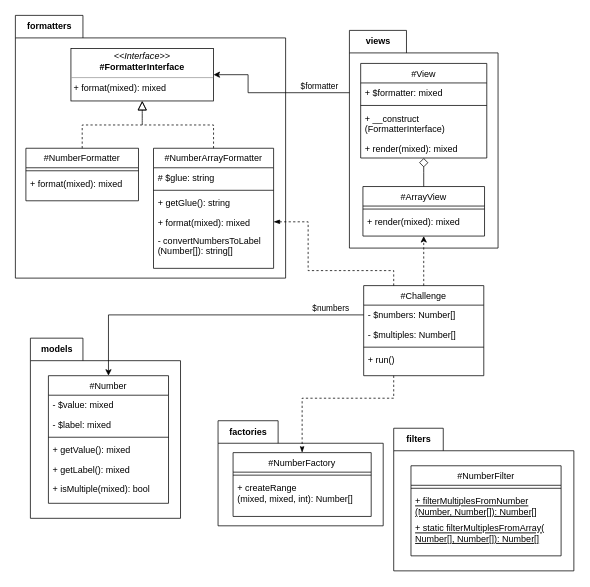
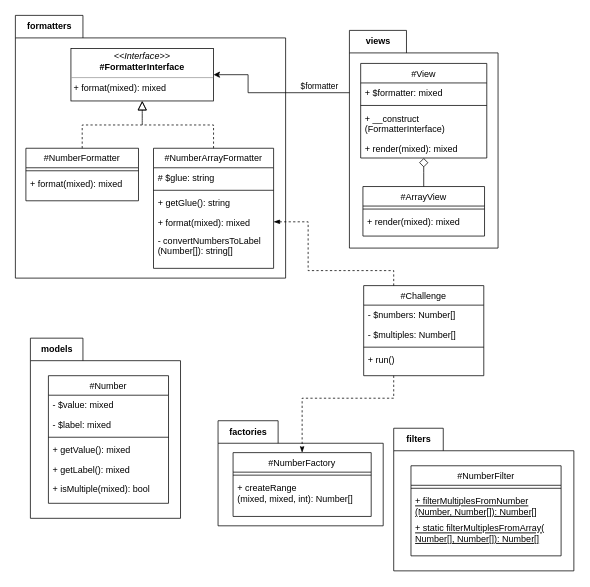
  <mxCell id="0" />
  <mxCell id="1" parent="0" />
  <mxCell id="2" value="#Challenge" style="swimlane;fontStyle=0;align=center;verticalAlign=top;childLayout=stackLayout;horizontal=1;startSize=26;horizontalStack=0;resizeParent=1;resizeLast=0;collapsible=1;marginBottom=0;rounded=0;shadow=0;strokeWidth=1;" parent="1" vertex="1"><mxGeometry x="484" y="380" width="160" height="120" as="geometry"><mxRectangle x="550" y="140" width="160" height="26" as="alternateBounds" /></mxGeometry></mxCell>
  <mxCell id="3" value="- $numbers: Number[]" style="text;align=left;verticalAlign=top;spacingLeft=4;spacingRight=4;overflow=hidden;rotatable=0;points=[[0,0.5],[1,0.5]];portConstraint=eastwest;rounded=0;shadow=0;html=0;" parent="2" vertex="1"><mxGeometry y="26" width="160" height="26" as="geometry" /></mxCell>
  <mxCell id="4" value="- $multiples: Number[]" style="text;align=left;verticalAlign=top;spacingLeft=4;spacingRight=4;overflow=hidden;rotatable=0;points=[[0,0.5],[1,0.5]];portConstraint=eastwest;rounded=0;shadow=0;html=0;" parent="2" vertex="1"><mxGeometry y="52" width="160" height="26" as="geometry" /></mxCell>
  <mxCell id="5" value="" style="line;html=1;strokeWidth=1;align=left;verticalAlign=middle;spacingTop=-1;spacingLeft=3;spacingRight=3;rotatable=0;labelPosition=right;points=[];portConstraint=eastwest;" parent="2" vertex="1"><mxGeometry y="78" width="160" height="8" as="geometry" /></mxCell>
  <mxCell id="6" value="+ run()" style="text;align=left;verticalAlign=top;spacingLeft=4;spacingRight=4;overflow=hidden;rotatable=0;points=[[0,0.5],[1,0.5]];portConstraint=eastwest;" parent="2" vertex="1"><mxGeometry y="86" width="160" height="26" as="geometry" /></mxCell>
  <mxCell id="7" value="" style="group" vertex="1" connectable="0" parent="1"><mxGeometry x="290" y="560" width="220" height="140" as="geometry" /></mxCell>
  <mxCell id="8" value="factories" style="shape=folder;fontStyle=1;tabWidth=80;tabHeight=30;tabPosition=left;html=1;boundedLbl=1;labelInHeader=1;container=0;" vertex="1" parent="7"><mxGeometry width="220" height="140" as="geometry" /></mxCell>
  <mxCell id="9" value="#NumberFactory" style="swimlane;fontStyle=0;align=center;verticalAlign=top;childLayout=stackLayout;horizontal=1;startSize=26;horizontalStack=0;resizeParent=1;resizeLast=0;collapsible=1;marginBottom=0;rounded=0;shadow=0;strokeWidth=1;" parent="7" vertex="1"><mxGeometry x="20" y="42.5" width="184" height="85" as="geometry"><mxRectangle x="230" y="140" width="160" height="26" as="alternateBounds" /></mxGeometry></mxCell>
  <mxCell id="10" value="" style="line;html=1;strokeWidth=1;align=left;verticalAlign=middle;spacingTop=-1;spacingLeft=3;spacingRight=3;rotatable=0;labelPosition=right;points=[];portConstraint=eastwest;" parent="9" vertex="1"><mxGeometry y="26" width="184" height="8" as="geometry" /></mxCell>
  <mxCell id="11" value="+ createRange&#10;(mixed, mixed, int): Number[]" style="text;align=left;verticalAlign=top;spacingLeft=4;spacingRight=4;overflow=hidden;rotatable=0;points=[[0,0.5],[1,0.5]];portConstraint=eastwest;" parent="9" vertex="1"><mxGeometry y="34" width="184" height="36" as="geometry" /></mxCell>
  <mxCell id="12" style="edgeStyle=orthogonalEdgeStyle;rounded=0;orthogonalLoop=1;jettySize=auto;html=1;dashed=1;endArrow=classicThin;endFill=1;strokeWidth=1;entryX=0.5;entryY=0;entryDx=0;entryDy=0;" parent="1" target="9" edge="1"><mxGeometry relative="1" as="geometry"><mxPoint x="524" y="500" as="sourcePoint" /><mxPoint x="394" y="550" as="targetPoint" /><Array as="points"><mxPoint x="524" y="530" /><mxPoint x="402" y="530" /></Array></mxGeometry></mxCell>
  <mxCell id="13" value="" style="group" vertex="1" connectable="0" parent="1"><mxGeometry x="524" y="570" width="240" height="190" as="geometry" /></mxCell>
  <mxCell id="14" value="filters" style="shape=folder;fontStyle=1;tabWidth=66;tabHeight=30;tabPosition=left;html=1;boundedLbl=1;labelInHeader=1;" vertex="1" parent="13"><mxGeometry width="240" height="190" as="geometry" /></mxCell>
  <mxCell id="15" value="#NumberFilter" style="swimlane;fontStyle=0;align=center;verticalAlign=top;childLayout=stackLayout;horizontal=1;startSize=26;horizontalStack=0;resizeParent=1;resizeLast=0;collapsible=1;marginBottom=0;rounded=0;shadow=0;strokeWidth=1;" parent="13" vertex="1"><mxGeometry x="23" y="50" width="200" height="120" as="geometry"><mxRectangle x="230" y="140" width="160" height="26" as="alternateBounds" /></mxGeometry></mxCell>
  <mxCell id="16" value="" style="line;html=1;strokeWidth=1;align=left;verticalAlign=middle;spacingTop=-1;spacingLeft=3;spacingRight=3;rotatable=0;labelPosition=right;points=[];portConstraint=eastwest;" parent="15" vertex="1"><mxGeometry y="26" width="200" height="8" as="geometry" /></mxCell>
  <mxCell id="17" value="+ filterMultiplesFromNumber&#10;(Number, Number[]): Number[]" style="text;align=left;verticalAlign=top;spacingLeft=4;spacingRight=4;overflow=hidden;rotatable=0;points=[[0,0.5],[1,0.5]];portConstraint=eastwest;fontStyle=4" parent="15" vertex="1"><mxGeometry y="34" width="200" height="36" as="geometry" /></mxCell>
  <mxCell id="18" value="+ static filterMultiplesFromArray(&#10;Number[], Number[]): Number[]" style="text;align=left;verticalAlign=top;spacingLeft=4;spacingRight=4;overflow=hidden;rotatable=0;points=[[0,0.5],[1,0.5]];portConstraint=eastwest;fontStyle=4" parent="15" vertex="1"><mxGeometry y="70" width="200" height="40" as="geometry" /></mxCell>
  <mxCell id="19" value="" style="group" vertex="1" connectable="0" parent="1"><mxGeometry x="20" y="20" width="360" height="350" as="geometry" /></mxCell>
  <mxCell id="20" value="formatters" style="shape=folder;fontStyle=1;tabWidth=90;tabHeight=30;tabPosition=left;html=1;boundedLbl=1;labelInHeader=1;" vertex="1" parent="19"><mxGeometry width="360" height="350" as="geometry" /></mxCell>
  <mxCell id="21" value="#NumberFormatter" style="swimlane;fontStyle=0;align=center;verticalAlign=top;childLayout=stackLayout;horizontal=1;startSize=26;horizontalStack=0;resizeParent=1;resizeLast=0;collapsible=1;marginBottom=0;rounded=0;shadow=0;strokeWidth=1;" parent="19" vertex="1"><mxGeometry x="14" y="177" width="150" height="70" as="geometry"><mxRectangle x="550" y="140" width="160" height="26" as="alternateBounds" /></mxGeometry></mxCell>
  <mxCell id="22" value="" style="line;html=1;strokeWidth=1;align=left;verticalAlign=middle;spacingTop=-1;spacingLeft=3;spacingRight=3;rotatable=0;labelPosition=right;points=[];portConstraint=eastwest;" parent="21" vertex="1"><mxGeometry y="26" width="150" height="8" as="geometry" /></mxCell>
  <mxCell id="23" value="+ format(mixed): mixed" style="text;align=left;verticalAlign=top;spacingLeft=4;spacingRight=4;overflow=hidden;rotatable=0;points=[[0,0.5],[1,0.5]];portConstraint=eastwest;" parent="21" vertex="1"><mxGeometry y="34" width="150" height="26" as="geometry" /></mxCell>
  <mxCell id="24" value="&lt;p style=&quot;margin: 0px ; margin-top: 4px ; text-align: center&quot;&gt;&lt;i&gt;&amp;lt;&amp;lt;Interface&amp;gt;&amp;gt;&lt;/i&gt;&lt;br&gt;&lt;b&gt;#&lt;/b&gt;&lt;b&gt;FormatterInterface&lt;/b&gt;&lt;/p&gt;&lt;hr size=&quot;1&quot;&gt;&lt;p style=&quot;margin: 0px ; margin-left: 4px&quot;&gt;&lt;/p&gt;&lt;p style=&quot;margin: 0px ; margin-left: 4px&quot;&gt;+ format(mixed): mixed&lt;/p&gt;" style="verticalAlign=top;align=left;overflow=fill;fontSize=12;fontFamily=Helvetica;html=1;" parent="19" vertex="1"><mxGeometry x="74" y="44" width="190" height="70" as="geometry" /></mxCell>
  <mxCell id="25" value="#NumberArrayFormatter" style="swimlane;fontStyle=0;align=center;verticalAlign=top;childLayout=stackLayout;horizontal=1;startSize=26;horizontalStack=0;resizeParent=1;resizeLast=0;collapsible=1;marginBottom=0;rounded=0;shadow=0;strokeWidth=1;" parent="19" vertex="1"><mxGeometry x="184" y="177" width="160" height="160" as="geometry"><mxRectangle x="550" y="140" width="160" height="26" as="alternateBounds" /></mxGeometry></mxCell>
  <mxCell id="26" value="# $glue: string" style="text;align=left;verticalAlign=top;spacingLeft=4;spacingRight=4;overflow=hidden;rotatable=0;points=[[0,0.5],[1,0.5]];portConstraint=eastwest;" parent="25" vertex="1"><mxGeometry y="26" width="160" height="26" as="geometry" /></mxCell>
  <mxCell id="27" value="" style="line;html=1;strokeWidth=1;align=left;verticalAlign=middle;spacingTop=-1;spacingLeft=3;spacingRight=3;rotatable=0;labelPosition=right;points=[];portConstraint=eastwest;" parent="25" vertex="1"><mxGeometry y="52" width="160" height="8" as="geometry" /></mxCell>
  <mxCell id="28" value="+ getGlue(): string" style="text;align=left;verticalAlign=top;spacingLeft=4;spacingRight=4;overflow=hidden;rotatable=0;points=[[0,0.5],[1,0.5]];portConstraint=eastwest;" parent="25" vertex="1"><mxGeometry y="60" width="160" height="26" as="geometry" /></mxCell>
  <mxCell id="29" value="+ format(mixed): mixed" style="text;align=left;verticalAlign=top;spacingLeft=4;spacingRight=4;overflow=hidden;rotatable=0;points=[[0,0.5],[1,0.5]];portConstraint=eastwest;" parent="25" vertex="1"><mxGeometry y="86" width="160" height="24" as="geometry" /></mxCell>
  <mxCell id="30" value="- convertNumbersToLabel&#10;(Number[]): string[]" style="text;align=left;verticalAlign=top;spacingLeft=4;spacingRight=4;overflow=hidden;rotatable=0;points=[[0,0.5],[1,0.5]];portConstraint=eastwest;" parent="25" vertex="1"><mxGeometry y="110" width="160" height="40" as="geometry" /></mxCell>
  <mxCell id="31" value="" style="endArrow=block;endSize=10;endFill=0;shadow=0;strokeWidth=1;rounded=0;edgeStyle=elbowEdgeStyle;elbow=vertical;entryX=0.5;entryY=1;entryDx=0;entryDy=0;dashed=1;" parent="19" source="21" target="24" edge="1"><mxGeometry width="160" relative="1" as="geometry"><mxPoint x="254" y="220" as="sourcePoint" /><mxPoint x="254" y="130" as="targetPoint" /></mxGeometry></mxCell>
  <mxCell id="32" value="" style="endArrow=block;endSize=10;endFill=0;shadow=0;strokeWidth=1;rounded=0;edgeStyle=elbowEdgeStyle;elbow=vertical;dashed=1;exitX=0.5;exitY=0;exitDx=0;exitDy=0;entryX=0.5;entryY=1;entryDx=0;entryDy=0;" parent="19" source="25" target="24" edge="1"><mxGeometry width="160" relative="1" as="geometry"><mxPoint x="109" y="200" as="sourcePoint" /><mxPoint x="244" y="160" as="targetPoint" /></mxGeometry></mxCell>
  <mxCell id="33" value="$formatter" style="edgeStyle=orthogonalEdgeStyle;rounded=0;orthogonalLoop=1;jettySize=auto;html=1;exitX=0;exitY=0.5;exitDx=0;exitDy=0;entryX=1;entryY=0.5;entryDx=0;entryDy=0;" parent="1" source="48" target="24" edge="1"><mxGeometry x="-0.5" y="-9" relative="1" as="geometry"><Array as="points"><mxPoint x="330" y="123" /><mxPoint x="330" y="99" /></Array><mxPoint as="offset" /></mxGeometry></mxCell>
  <mxCell id="34" style="edgeStyle=orthogonalEdgeStyle;rounded=0;orthogonalLoop=1;jettySize=auto;html=1;entryX=1;entryY=0.5;entryDx=0;entryDy=0;dashed=1;endArrow=blockThin;endFill=1;strokeWidth=1;exitX=0.25;exitY=0;exitDx=0;exitDy=0;" parent="1" source="2" target="29" edge="1"><mxGeometry relative="1" as="geometry"><mxPoint x="434" y="340" as="sourcePoint" /><mxPoint x="467" y="300" as="targetPoint" /><Array as="points"><mxPoint x="524" y="360" /><mxPoint x="410" y="360" /><mxPoint x="410" y="295" /></Array></mxGeometry></mxCell>
  <mxCell id="35" value="" style="group" vertex="1" connectable="0" parent="1"><mxGeometry x="40" y="450" width="200" height="240" as="geometry" /></mxCell>
  <mxCell id="36" value="models" style="shape=folder;fontStyle=1;tabWidth=70;tabHeight=30;tabPosition=left;html=1;boundedLbl=1;labelInHeader=1;" vertex="1" parent="35"><mxGeometry width="200" height="240" as="geometry" /></mxCell>
  <mxCell id="37" value="#Number" style="swimlane;fontStyle=0;align=center;verticalAlign=top;childLayout=stackLayout;horizontal=1;startSize=26;horizontalStack=0;resizeParent=1;resizeLast=0;collapsible=1;marginBottom=0;rounded=0;shadow=0;strokeWidth=1;" parent="35" vertex="1"><mxGeometry x="24" y="50" width="160" height="170" as="geometry"><mxRectangle x="550" y="140" width="160" height="26" as="alternateBounds" /></mxGeometry></mxCell>
  <mxCell id="38" value="- $value: mixed" style="text;align=left;verticalAlign=top;spacingLeft=4;spacingRight=4;overflow=hidden;rotatable=0;points=[[0,0.5],[1,0.5]];portConstraint=eastwest;rounded=0;shadow=0;html=0;" parent="37" vertex="1"><mxGeometry y="26" width="160" height="26" as="geometry" /></mxCell>
  <mxCell id="39" value="- $label: mixed" style="text;align=left;verticalAlign=top;spacingLeft=4;spacingRight=4;overflow=hidden;rotatable=0;points=[[0,0.5],[1,0.5]];portConstraint=eastwest;rounded=0;shadow=0;html=0;" parent="37" vertex="1"><mxGeometry y="52" width="160" height="26" as="geometry" /></mxCell>
  <mxCell id="40" value="" style="line;html=1;strokeWidth=1;align=left;verticalAlign=middle;spacingTop=-1;spacingLeft=3;spacingRight=3;rotatable=0;labelPosition=right;points=[];portConstraint=eastwest;" parent="37" vertex="1"><mxGeometry y="78" width="160" height="8" as="geometry" /></mxCell>
  <mxCell id="41" value="+ getValue(): mixed" style="text;align=left;verticalAlign=top;spacingLeft=4;spacingRight=4;overflow=hidden;rotatable=0;points=[[0,0.5],[1,0.5]];portConstraint=eastwest;" parent="37" vertex="1"><mxGeometry y="86" width="160" height="26" as="geometry" /></mxCell>
  <mxCell id="42" value="+ getLabel(): mixed" style="text;align=left;verticalAlign=top;spacingLeft=4;spacingRight=4;overflow=hidden;rotatable=0;points=[[0,0.5],[1,0.5]];portConstraint=eastwest;" parent="37" vertex="1"><mxGeometry y="112" width="160" height="26" as="geometry" /></mxCell>
  <mxCell id="43" value="+ isMultiple(mixed): bool" style="text;align=left;verticalAlign=top;spacingLeft=4;spacingRight=4;overflow=hidden;rotatable=0;points=[[0,0.5],[1,0.5]];portConstraint=eastwest;" parent="37" vertex="1"><mxGeometry y="138" width="160" height="26" as="geometry" /></mxCell>
- <mxCell id="44" value="$numbers" style="edgeStyle=orthogonalEdgeStyle;rounded=0;orthogonalLoop=1;jettySize=auto;html=1;exitX=0;exitY=0.5;exitDx=0;exitDy=0;entryX=0.5;entryY=0;entryDx=0;entryDy=0;" parent="1" source="3" target="37" edge="1"><mxGeometry x="-0.791" y="-9" relative="1" as="geometry"><mxPoint x="414" y="440" as="sourcePoint" /><mxPoint x="234" y="470" as="targetPoint" /><Array as="points"><mxPoint x="144" y="419" /></Array><mxPoint as="offset" /></mxGeometry></mxCell>
  <mxCell id="45" value="" style="group" vertex="1" connectable="0" parent="1"><mxGeometry x="465" y="40" width="198" height="290" as="geometry" /></mxCell>
  <mxCell id="46" value="views" style="shape=folder;fontStyle=1;tabWidth=76;tabHeight=30;tabPosition=left;html=1;boundedLbl=1;labelInHeader=1;" vertex="1" parent="45"><mxGeometry width="198" height="290" as="geometry" /></mxCell>
  <mxCell id="47" value="#View" style="swimlane;fontStyle=0;align=center;verticalAlign=top;childLayout=stackLayout;horizontal=1;startSize=26;horizontalStack=0;resizeParent=1;resizeLast=0;collapsible=1;marginBottom=0;rounded=0;shadow=0;strokeWidth=1;" parent="45" vertex="1"><mxGeometry x="15" y="44" width="168" height="126" as="geometry"><mxRectangle x="230" y="140" width="160" height="26" as="alternateBounds" /></mxGeometry></mxCell>
  <mxCell id="48" value="+ $formatter: mixed" style="text;align=left;verticalAlign=top;spacingLeft=4;spacingRight=4;overflow=hidden;rotatable=0;points=[[0,0.5],[1,0.5]];portConstraint=eastwest;" parent="47" vertex="1"><mxGeometry y="26" width="168" height="26" as="geometry" /></mxCell>
  <mxCell id="49" value="" style="line;html=1;strokeWidth=1;align=left;verticalAlign=middle;spacingTop=-1;spacingLeft=3;spacingRight=3;rotatable=0;labelPosition=right;points=[];portConstraint=eastwest;" parent="47" vertex="1"><mxGeometry y="52" width="168" height="8" as="geometry" /></mxCell>
  <mxCell id="50" value="+ __construct&#10;(FormatterInterface)" style="text;align=left;verticalAlign=top;spacingLeft=4;spacingRight=4;overflow=hidden;rotatable=0;points=[[0,0.5],[1,0.5]];portConstraint=eastwest;" parent="47" vertex="1"><mxGeometry y="60" width="168" height="40" as="geometry" /></mxCell>
  <mxCell id="51" value="+ render(mixed): mixed" style="text;align=left;verticalAlign=top;spacingLeft=4;spacingRight=4;overflow=hidden;rotatable=0;points=[[0,0.5],[1,0.5]];portConstraint=eastwest;" vertex="1" parent="47"><mxGeometry y="100" width="168" height="26" as="geometry" /></mxCell>
  <mxCell id="52" value="#ArrayView" style="swimlane;fontStyle=0;align=center;verticalAlign=top;childLayout=stackLayout;horizontal=1;startSize=26;horizontalStack=0;resizeParent=1;resizeLast=0;collapsible=1;marginBottom=0;rounded=0;shadow=0;strokeWidth=1;" parent="45" vertex="1"><mxGeometry x="18" y="208" width="162" height="66" as="geometry"><mxRectangle x="340" y="380" width="170" height="26" as="alternateBounds" /></mxGeometry></mxCell>
  <mxCell id="53" value="" style="line;html=1;strokeWidth=1;align=left;verticalAlign=middle;spacingTop=-1;spacingLeft=3;spacingRight=3;rotatable=0;labelPosition=right;points=[];portConstraint=eastwest;" parent="52" vertex="1"><mxGeometry y="26" width="162" height="8" as="geometry" /></mxCell>
  <mxCell id="54" value="+ render(mixed): mixed" style="text;align=left;verticalAlign=top;spacingLeft=4;spacingRight=4;overflow=hidden;rotatable=0;points=[[0,0.5],[1,0.5]];portConstraint=eastwest;" parent="52" vertex="1"><mxGeometry y="34" width="162" height="26" as="geometry" /></mxCell>
  <mxCell id="55" value="" style="endArrow=diamond;endSize=10;endFill=0;shadow=0;strokeWidth=1;rounded=0;edgeStyle=elbowEdgeStyle;elbow=vertical;" parent="45" source="52" target="47" edge="1"><mxGeometry width="160" as="geometry"><mxPoint x="384" y="303" as="sourcePoint" /><mxPoint x="484" y="201" as="targetPoint" /></mxGeometry></mxCell>
- <mxCell id="56" style="edgeStyle=orthogonalEdgeStyle;rounded=0;orthogonalLoop=1;jettySize=auto;html=1;exitX=0.5;exitY=0;exitDx=0;exitDy=0;entryX=0.5;entryY=1;entryDx=0;entryDy=0;dashed=1;" edge="1" parent="1" source="2" target="52"><mxGeometry relative="1" as="geometry" /></mxCell>
